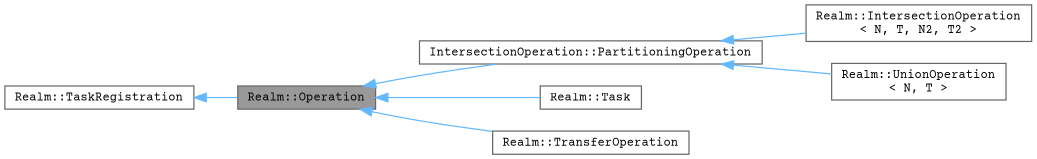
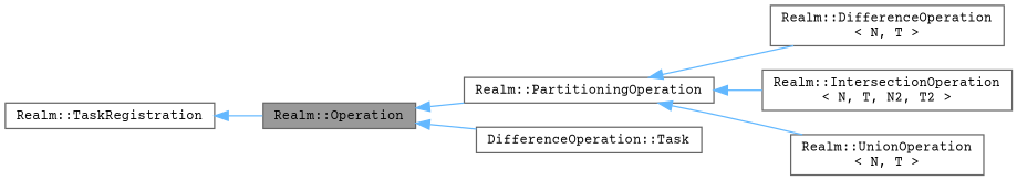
  digraph {
    fontname="Courier Prime"
    rankdir=LR
    node [color=gray40 fillcolor=white fontname="Courier Prime" fontsize=10 shape=box style=filled]
    edge [color=steelblue1 dir=back fontname="Courier Prime" fontsize=10 labelfontname=Helvetica labelfontsize=10 style=solid]
    n1 [fillcolor=grey60 fontcolor=black height=0.2 label="Realm::Operation" width=0.4]
-   n2 [height=0.2 label="IntersectionOperation::PartitioningOperation" width=0.4]
-   n3 [height=0.2 label="Realm::Task" width=0.4]
-   n4 [height=0.2 label="Realm::TransferOperation" width=0.4]
+   n2 [height=0.2 label="Realm::PartitioningOperation" width=0.4]
+   n3 [height=0.2 label="DifferenceOperation::Task" width=0.4]
+   n5 [height=0.2 label="Realm::DifferenceOperation\l\< N, T \>" width=0.4]
    n6 [height=0.2 label="Realm::IntersectionOperation\l\< N, T, N2, T2 \>" width=0.4]
    n7 [height=0.2 label="Realm::UnionOperation\l\< N, T \>" width=0.4]
    n8 [height=0.2 label="Realm::TaskRegistration" width=0.4]
    n1 -> n2
    n1 -> n3
-   n1 -> n4
+   n2 -> n5
    n2 -> n6
    n2 -> n7
    n8 -> n1
  }
